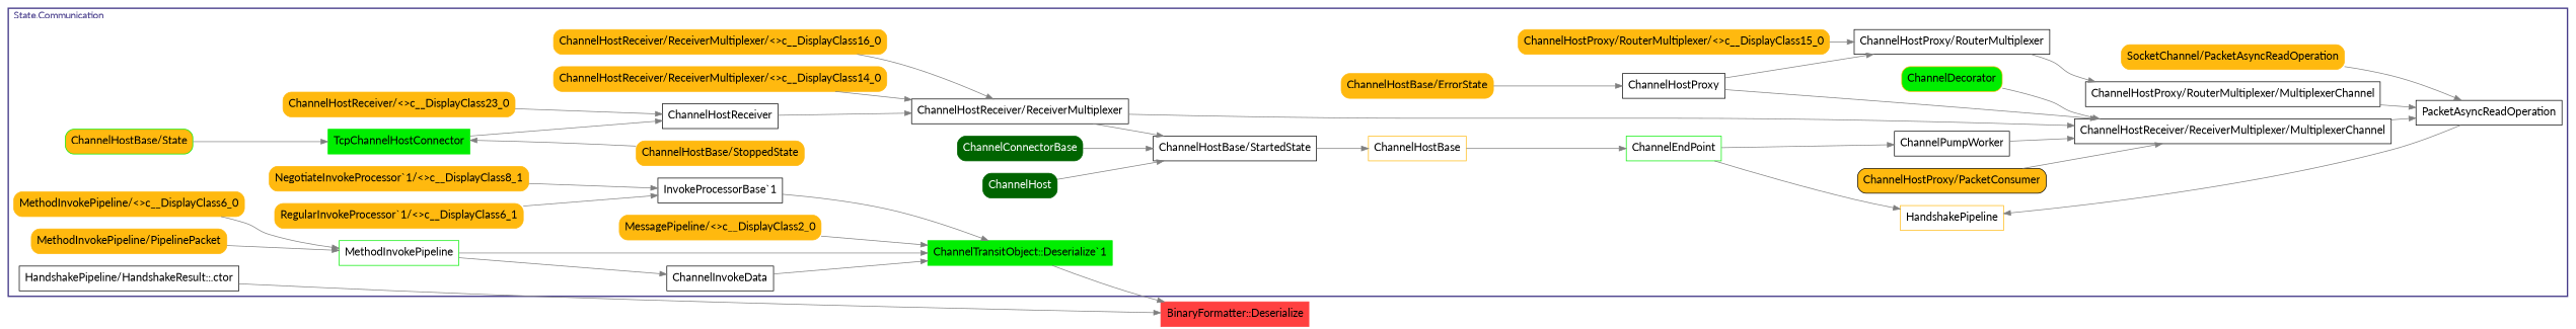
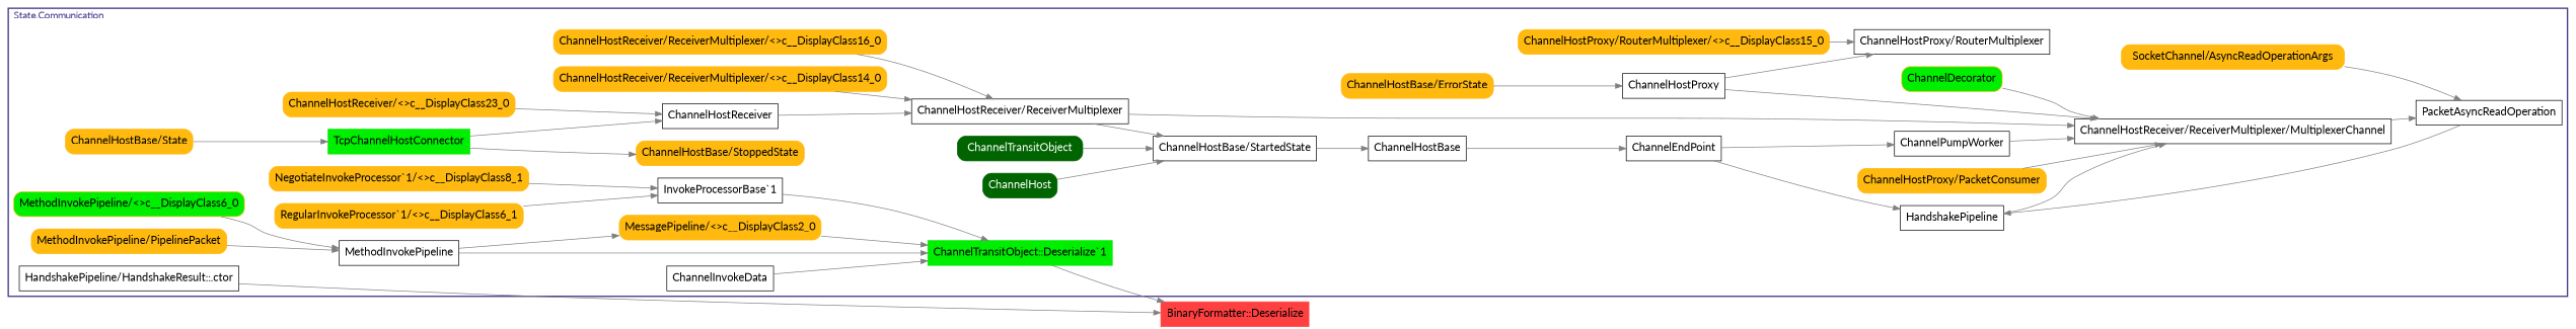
  digraph {
    fontname=Lato
    rankdir=LR
    node [fontname=Lato fontsize=16 shape=box style="filled, rounded"]
    edge [color=gray50 fontname=Lato]
    n1 [label="HandshakePipeline/HandshakeResult::.ctor" style=""]
    n2 [color=green2 fillcolor=green2 label="ChannelTransitObject::Deserialize`1" style=filled]
-   n3 [label=HandshakePipeline color=darkgoldenrod1 style=""]
+   n3 [label=HandshakePipeline style=""]
    n4 [color=darkgoldenrod1 fillcolor=darkgoldenrod1 label="MessagePipeline/<>c__DisplayClass2_0"]
-   n5 [label=MethodInvokePipeline color=green2 style=""]
+   n5 [label=MethodInvokePipeline style=""]
    n6 [label=ChannelInvokeData style=""]
    n7 [label="InvokeProcessorBase`1" style=""]
    n8 [color=darkgoldenrod1 fillcolor=darkgoldenrod1 label="MethodInvokePipeline/PipelinePacket"]
    n9 [color=darkgoldenrod1 fillcolor=darkgoldenrod1 label="NegotiateInvokeProcessor`1/<>c__DisplayClass8_1"]
    n10 [color=darkgoldenrod1 fillcolor=darkgoldenrod1 label="RegularInvokeProcessor`1/<>c__DisplayClass6_1"]
    n11 [label=PacketAsyncReadOperation style=""]
-   n12 [color=darkgoldenrod1 fillcolor=darkgoldenrod1 label="MethodInvokePipeline/<>c__DisplayClass6_0"]
+   n12 [color=darkgoldenrod1 fillcolor=green2 label="MethodInvokePipeline/<>c__DisplayClass6_0"]
    n13 [label="ChannelHostReceiver/ReceiverMultiplexer/MultiplexerChannel" style=""]
-   n14 [label="ChannelHostProxy/RouterMultiplexer/MultiplexerChannel" style=""]
-   n15 [color=darkgoldenrod1 fillcolor=darkgoldenrod1 label="SocketChannel/PacketAsyncReadOperation"]
+   n15 [color=darkgoldenrod1 fillcolor=darkgoldenrod1 label="SocketChannel/AsyncReadOperationArgs"]
    n16 [label="ChannelHostReceiver/ReceiverMultiplexer" style=""]
    n17 [label="ChannelHostProxy/RouterMultiplexer" style=""]
    n18 [label=ChannelHostReceiver style=""]
    n19 [label=ChannelHostProxy style=""]
-   n20 [color=black fillcolor=darkgoldenrod1 label="ChannelHostProxy/PacketConsumer"]
+   n20 [color=darkgoldenrod1 fillcolor=darkgoldenrod1 label="ChannelHostProxy/PacketConsumer"]
    n21 [label=ChannelPumpWorker style=""]
    n22 [color=darkgoldenrod1 fillcolor=green2 label=ChannelDecorator]
    n23 [color=darkgoldenrod1 fillcolor=darkgoldenrod1 label="ChannelHostReceiver/ReceiverMultiplexer/<>c__DisplayClass14_0"]
-   n24 [label=ChannelEndPoint color=green2 style=""]
+   n24 [label=ChannelEndPoint style=""]
    n25 [color=darkgoldenrod1 fillcolor=darkgoldenrod1 label="ChannelHostProxy/RouterMultiplexer/<>c__DisplayClass15_0"]
    n26 [color=green2 fillcolor=green2 label=TcpChannelHostConnector style=filled]
    n27 [color=darkgoldenrod1 fillcolor=darkgoldenrod1 label="ChannelHostReceiver/<>c__DisplayClass23_0"]
    n28 [color=darkgoldenrod1 fillcolor=darkgoldenrod1 label="ChannelHostBase/ErrorState"]
-   n29 [label=ChannelHostBase color=darkgoldenrod1 style=""]
+   n29 [label=ChannelHostBase style=""]
    n30 [color=darkgoldenrod1 fillcolor=darkgoldenrod1 label="ChannelHostBase/StoppedState"]
    n31 [label="ChannelHostBase/StartedState" style=""]
    n32 [color=darkgreen fillcolor=darkgreen fontcolor=white label=ChannelHost]
-   n33 [color=darkgreen fillcolor=darkgreen fontcolor=white label=ChannelConnectorBase]
-   n34 [color=green2 fillcolor=darkgoldenrod1 label="ChannelHostBase/State"]
+   n33 [color=darkgreen fillcolor=darkgreen fontcolor=white label=ChannelTransitObject]
+   n34 [color=darkgoldenrod1 fillcolor=darkgoldenrod1 label="ChannelHostBase/State"]
    n35 [color=darkgoldenrod1 fillcolor=darkgoldenrod1 label="ChannelHostReceiver/ReceiverMultiplexer/<>c__DisplayClass16_0"]
    n36 [color=brown1 fillcolor=brown1 label="BinaryFormatter::Deserialize" style=filled]
    subgraph cluster_1 {
      color=darkslateblue
      fontcolor=darkslateblue
      label="State.Communication"
      labeljust=l
      penwidth=2
      n1
      n2
      n3
      n4
      n5
      n6
      n7
      n8
      n9
      n10
      n11
      n12
      n13
-     n14
      n15
      n16
      n17
      n18
      n19
      n20
      n21
      n22
      n23
      n24
      n25
      n26
      n27
      n28
      n29
      n30
      n31
      n32
      n33
      n34
      n35
    }
    n1 -> n36
    n2 -> n36
+   n3 -> n13
    n4 -> n2
    n5 -> n2
-   n5 -> n6
+   n5 -> n4
    n6 -> n2
    n7 -> n2
    n8 -> n5
    n9 -> n7
    n10 -> n7
    n11 -> n3
    n12 -> n5
    n13 -> n11
-   n14 -> n11
    n15 -> n11
    n16 -> n13
    n16 -> n31
-   n17 -> n14
    n18 -> n16
    n19 -> n13
    n19 -> n17
    n20 -> n13
    n21 -> n13
    n22 -> n13
    n23 -> n16
    n24 -> n3
    n24 -> n21
    n25 -> n17
    n26 -> n18
    n27 -> n18
    n28 -> n19
    n29 -> n24
-   n30 -> n26
+   n26 -> n30
    n31 -> n29
    n32 -> n31
    n33 -> n31
    n34 -> n26
    n35 -> n16
  }
